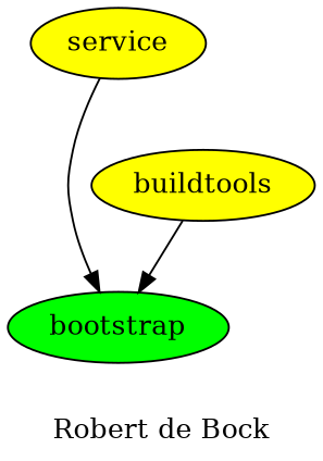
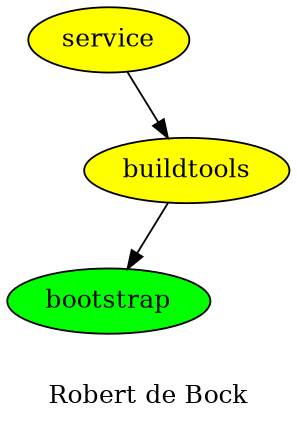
  digraph {
    label="Robert de Bock"
    node [fillcolor=yellow style=filled]
    bootstrap [fillcolor=green]
    buildtools
    service
    buildtools -> bootstrap
-   service -> bootstrap
+   service -> buildtools
  }
